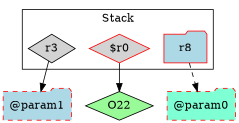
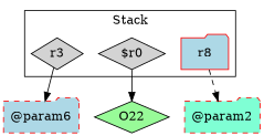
  digraph {
    rankDir=LR
    node [color=red fillcolor=lightgrey shape=diamond style=filled]
    edge [style=solid]
    r3 [color=black]
-   "$r0"
+   "$r0" [color=""]
    n3 [fillcolor=lightblue label=r8 shape=folder]
-   "@param1" [fillcolor=lightblue shape=folder style="filled,dashed"]
+   "@param1" [fillcolor=lightblue shape=folder style="filled,dashed" label="@param6"]
    O22 [fillcolor=palegreen color=""]
-   "@param0" [fillcolor=aquamarine shape=folder style="filled,dashed"]
+   "@param0" [fillcolor=aquamarine shape=folder style="filled,dashed" label="@param2"]
    subgraph cluster_1 {
      label=Stack
      r3
      "$r0"
      n3
    }
    r3 -> "@param1"
    "$r0" -> O22
    n3 -> "@param0" [style=dashed]
  }
